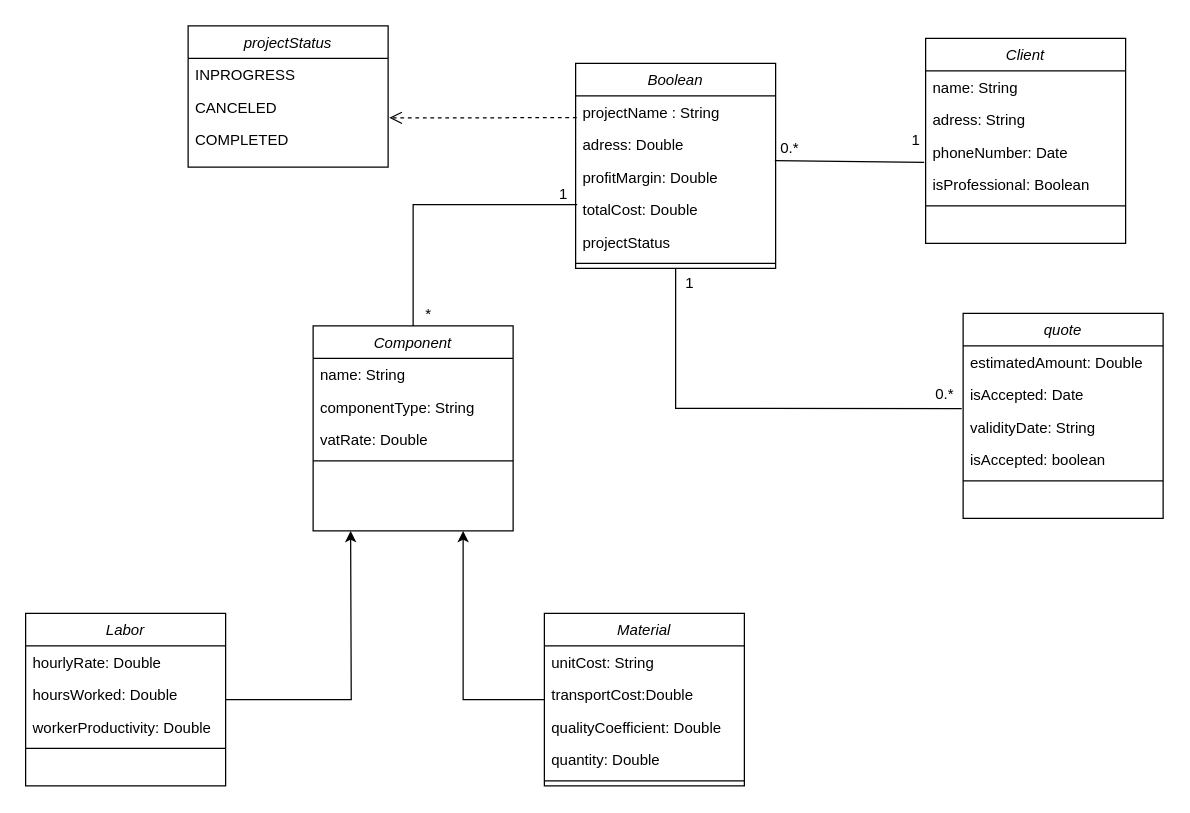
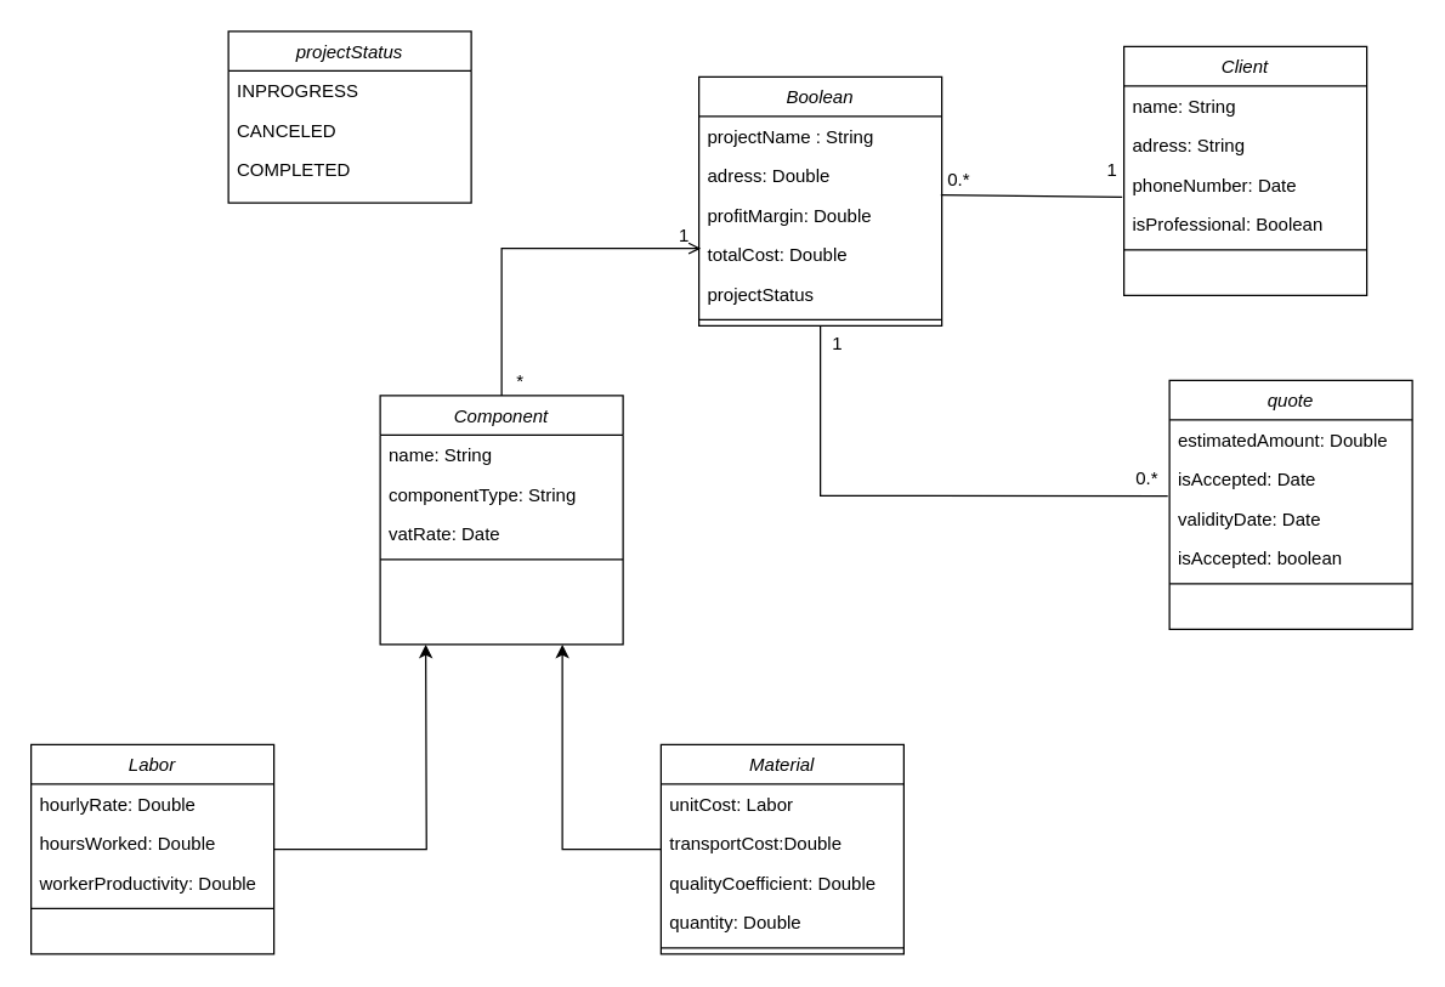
  <mxCell id="0" />
  <mxCell id="1" parent="0" />
  <mxCell id="2" value="Client" style="swimlane;fontStyle=2;align=center;verticalAlign=top;childLayout=stackLayout;horizontal=1;startSize=26;horizontalStack=0;resizeParent=1;resizeLast=0;collapsible=1;marginBottom=0;rounded=0;shadow=0;strokeWidth=1;" parent="1" vertex="1"><mxGeometry x="740" y="30" width="160" height="164" as="geometry"><mxRectangle x="230" y="140" width="160" height="26" as="alternateBounds" /></mxGeometry></mxCell>
  <mxCell id="3" value="name: String" style="text;align=left;verticalAlign=top;spacingLeft=4;spacingRight=4;overflow=hidden;rotatable=0;points=[[0,0.5],[1,0.5]];portConstraint=eastwest;" parent="2" vertex="1"><mxGeometry y="26" width="160" height="26" as="geometry" /></mxCell>
  <mxCell id="4" value="adress: String" style="text;align=left;verticalAlign=top;spacingLeft=4;spacingRight=4;overflow=hidden;rotatable=0;points=[[0,0.5],[1,0.5]];portConstraint=eastwest;rounded=0;shadow=0;html=0;" parent="2" vertex="1"><mxGeometry y="52" width="160" height="26" as="geometry" /></mxCell>
  <mxCell id="5" value="phoneNumber: Date" style="text;align=left;verticalAlign=top;spacingLeft=4;spacingRight=4;overflow=hidden;rotatable=0;points=[[0,0.5],[1,0.5]];portConstraint=eastwest;rounded=0;shadow=0;html=0;" parent="2" vertex="1"><mxGeometry y="78" width="160" height="26" as="geometry" /></mxCell>
  <mxCell id="6" value="isProfessional: Boolean&#10; " style="text;align=left;verticalAlign=top;spacingLeft=4;spacingRight=4;overflow=hidden;rotatable=0;points=[[0,0.5],[1,0.5]];portConstraint=eastwest;rounded=0;shadow=0;html=0;" parent="2" vertex="1"><mxGeometry y="104" width="160" height="26" as="geometry" /></mxCell>
  <mxCell id="7" value="" style="line;html=1;strokeWidth=1;align=left;verticalAlign=middle;spacingTop=-1;spacingLeft=3;spacingRight=3;rotatable=0;labelPosition=right;points=[];portConstraint=eastwest;" parent="2" vertex="1"><mxGeometry y="130" width="160" height="8" as="geometry" /></mxCell>
  <mxCell id="8" value="Component" style="swimlane;fontStyle=2;align=center;verticalAlign=top;childLayout=stackLayout;horizontal=1;startSize=26;horizontalStack=0;resizeParent=1;resizeLast=0;collapsible=1;marginBottom=0;rounded=0;shadow=0;strokeWidth=1;" parent="1" vertex="1"><mxGeometry x="250" y="260" width="160" height="164" as="geometry"><mxRectangle x="230" y="140" width="160" height="26" as="alternateBounds" /></mxGeometry></mxCell>
  <mxCell id="9" value="name: String" style="text;align=left;verticalAlign=top;spacingLeft=4;spacingRight=4;overflow=hidden;rotatable=0;points=[[0,0.5],[1,0.5]];portConstraint=eastwest;" parent="8" vertex="1"><mxGeometry y="26" width="160" height="26" as="geometry" /></mxCell>
  <mxCell id="10" value="componentType: String" style="text;align=left;verticalAlign=top;spacingLeft=4;spacingRight=4;overflow=hidden;rotatable=0;points=[[0,0.5],[1,0.5]];portConstraint=eastwest;rounded=0;shadow=0;html=0;" parent="8" vertex="1"><mxGeometry y="52" width="160" height="26" as="geometry" /></mxCell>
- <mxCell id="11" value="vatRate: Double" style="text;align=left;verticalAlign=top;spacingLeft=4;spacingRight=4;overflow=hidden;rotatable=0;points=[[0,0.5],[1,0.5]];portConstraint=eastwest;rounded=0;shadow=0;html=0;" parent="8" vertex="1"><mxGeometry y="78" width="160" height="26" as="geometry" /></mxCell>
+ <mxCell id="11" value="vatRate: Date" style="text;align=left;verticalAlign=top;spacingLeft=4;spacingRight=4;overflow=hidden;rotatable=0;points=[[0,0.5],[1,0.5]];portConstraint=eastwest;rounded=0;shadow=0;html=0;" parent="8" vertex="1"><mxGeometry y="78" width="160" height="26" as="geometry" /></mxCell>
  <mxCell id="12" value="" style="line;html=1;strokeWidth=1;align=left;verticalAlign=middle;spacingTop=-1;spacingLeft=3;spacingRight=3;rotatable=0;labelPosition=right;points=[];portConstraint=eastwest;" parent="8" vertex="1"><mxGeometry y="104" width="160" height="8" as="geometry" /></mxCell>
  <mxCell id="13" value="quote" style="swimlane;fontStyle=2;align=center;verticalAlign=top;childLayout=stackLayout;horizontal=1;startSize=26;horizontalStack=0;resizeParent=1;resizeLast=0;collapsible=1;marginBottom=0;rounded=0;shadow=0;strokeWidth=1;" parent="1" vertex="1"><mxGeometry x="770" y="250" width="160" height="164" as="geometry"><mxRectangle x="230" y="140" width="160" height="26" as="alternateBounds" /></mxGeometry></mxCell>
  <mxCell id="14" value="estimatedAmount: Double" style="text;align=left;verticalAlign=top;spacingLeft=4;spacingRight=4;overflow=hidden;rotatable=0;points=[[0,0.5],[1,0.5]];portConstraint=eastwest;" parent="13" vertex="1"><mxGeometry y="26" width="160" height="26" as="geometry" /></mxCell>
  <mxCell id="15" value="isAccepted: Date" style="text;align=left;verticalAlign=top;spacingLeft=4;spacingRight=4;overflow=hidden;rotatable=0;points=[[0,0.5],[1,0.5]];portConstraint=eastwest;rounded=0;shadow=0;html=0;" parent="13" vertex="1"><mxGeometry y="52" width="160" height="26" as="geometry" /></mxCell>
- <mxCell id="16" value="validityDate: String" style="text;align=left;verticalAlign=top;spacingLeft=4;spacingRight=4;overflow=hidden;rotatable=0;points=[[0,0.5],[1,0.5]];portConstraint=eastwest;rounded=0;shadow=0;html=0;" parent="13" vertex="1"><mxGeometry y="78" width="160" height="26" as="geometry" /></mxCell>
+ <mxCell id="16" value="validityDate: Date" style="text;align=left;verticalAlign=top;spacingLeft=4;spacingRight=4;overflow=hidden;rotatable=0;points=[[0,0.5],[1,0.5]];portConstraint=eastwest;rounded=0;shadow=0;html=0;" parent="13" vertex="1"><mxGeometry y="78" width="160" height="26" as="geometry" /></mxCell>
  <mxCell id="17" value="isAccepted: boolean" style="text;align=left;verticalAlign=top;spacingLeft=4;spacingRight=4;overflow=hidden;rotatable=0;points=[[0,0.5],[1,0.5]];portConstraint=eastwest;rounded=0;shadow=0;html=0;" parent="13" vertex="1"><mxGeometry y="104" width="160" height="26" as="geometry" /></mxCell>
  <mxCell id="18" value="" style="line;html=1;strokeWidth=1;align=left;verticalAlign=middle;spacingTop=-1;spacingLeft=3;spacingRight=3;rotatable=0;labelPosition=right;points=[];portConstraint=eastwest;" parent="13" vertex="1"><mxGeometry y="130" width="160" height="8" as="geometry" /></mxCell>
  <mxCell id="19" style="edgeStyle=orthogonalEdgeStyle;rounded=0;orthogonalLoop=1;jettySize=auto;html=1;" parent="1" source="20" edge="1"><mxGeometry relative="1" as="geometry"><mxPoint x="280" y="424" as="targetPoint" /></mxGeometry></mxCell>
  <mxCell id="20" value="Labor" style="swimlane;fontStyle=2;align=center;verticalAlign=top;childLayout=stackLayout;horizontal=1;startSize=26;horizontalStack=0;resizeParent=1;resizeLast=0;collapsible=1;marginBottom=0;rounded=0;shadow=0;strokeWidth=1;" parent="1" vertex="1"><mxGeometry x="20" y="490" width="160" height="138" as="geometry"><mxRectangle x="230" y="140" width="160" height="26" as="alternateBounds" /></mxGeometry></mxCell>
  <mxCell id="21" value="hourlyRate: Double" style="text;align=left;verticalAlign=top;spacingLeft=4;spacingRight=4;overflow=hidden;rotatable=0;points=[[0,0.5],[1,0.5]];portConstraint=eastwest;" parent="20" vertex="1"><mxGeometry y="26" width="160" height="26" as="geometry" /></mxCell>
  <mxCell id="22" value="hoursWorked: Double" style="text;align=left;verticalAlign=top;spacingLeft=4;spacingRight=4;overflow=hidden;rotatable=0;points=[[0,0.5],[1,0.5]];portConstraint=eastwest;rounded=0;shadow=0;html=0;" parent="20" vertex="1"><mxGeometry y="52" width="160" height="26" as="geometry" /></mxCell>
  <mxCell id="23" value="workerProductivity: Double" style="text;align=left;verticalAlign=top;spacingLeft=4;spacingRight=4;overflow=hidden;rotatable=0;points=[[0,0.5],[1,0.5]];portConstraint=eastwest;rounded=0;shadow=0;html=0;" parent="20" vertex="1"><mxGeometry y="78" width="160" height="26" as="geometry" /></mxCell>
  <mxCell id="24" value="" style="line;html=1;strokeWidth=1;align=left;verticalAlign=middle;spacingTop=-1;spacingLeft=3;spacingRight=3;rotatable=0;labelPosition=right;points=[];portConstraint=eastwest;" parent="20" vertex="1"><mxGeometry y="104" width="160" height="8" as="geometry" /></mxCell>
  <mxCell id="25" style="edgeStyle=orthogonalEdgeStyle;rounded=0;orthogonalLoop=1;jettySize=auto;html=1;entryX=0.75;entryY=1;entryDx=0;entryDy=0;" parent="1" source="26" target="8" edge="1"><mxGeometry relative="1" as="geometry" /></mxCell>
  <mxCell id="26" value="Material&#10;" style="swimlane;fontStyle=2;align=center;verticalAlign=top;childLayout=stackLayout;horizontal=1;startSize=26;horizontalStack=0;resizeParent=1;resizeLast=0;collapsible=1;marginBottom=0;rounded=0;shadow=0;strokeWidth=1;" parent="1" vertex="1"><mxGeometry x="435" y="490" width="160" height="138" as="geometry"><mxRectangle x="230" y="140" width="160" height="26" as="alternateBounds" /></mxGeometry></mxCell>
- <mxCell id="27" value="unitCost: String" style="text;align=left;verticalAlign=top;spacingLeft=4;spacingRight=4;overflow=hidden;rotatable=0;points=[[0,0.5],[1,0.5]];portConstraint=eastwest;rounded=0;shadow=0;html=0;" vertex="1" parent="26"><mxGeometry y="26" width="160" height="26" as="geometry" /></mxCell>
+ <mxCell id="27" value="unitCost: Labor" style="text;align=left;verticalAlign=top;spacingLeft=4;spacingRight=4;overflow=hidden;rotatable=0;points=[[0,0.5],[1,0.5]];portConstraint=eastwest;rounded=0;shadow=0;html=0;" vertex="1" parent="26"><mxGeometry y="26" width="160" height="26" as="geometry" /></mxCell>
  <mxCell id="28" value="transportCost:Double" style="text;align=left;verticalAlign=top;spacingLeft=4;spacingRight=4;overflow=hidden;rotatable=0;points=[[0,0.5],[1,0.5]];portConstraint=eastwest;" parent="26" vertex="1"><mxGeometry y="52" width="160" height="26" as="geometry" /></mxCell>
  <mxCell id="29" value="qualityCoefficient: Double" style="text;align=left;verticalAlign=top;spacingLeft=4;spacingRight=4;overflow=hidden;rotatable=0;points=[[0,0.5],[1,0.5]];portConstraint=eastwest;rounded=0;shadow=0;html=0;" parent="26" vertex="1"><mxGeometry y="78" width="160" height="26" as="geometry" /></mxCell>
  <mxCell id="30" value="quantity: Double" style="text;align=left;verticalAlign=top;spacingLeft=4;spacingRight=4;overflow=hidden;rotatable=0;points=[[0,0.5],[1,0.5]];portConstraint=eastwest;rounded=0;shadow=0;html=0;" parent="26" vertex="1"><mxGeometry y="104" width="160" height="26" as="geometry" /></mxCell>
  <mxCell id="31" value="" style="line;html=1;strokeWidth=1;align=left;verticalAlign=middle;spacingTop=-1;spacingLeft=3;spacingRight=3;rotatable=0;labelPosition=right;points=[];portConstraint=eastwest;" parent="26" vertex="1"><mxGeometry y="130" width="160" height="8" as="geometry" /></mxCell>
  <mxCell id="32" value="Boolean" style="swimlane;fontStyle=2;align=center;verticalAlign=top;childLayout=stackLayout;horizontal=1;startSize=26;horizontalStack=0;resizeParent=1;resizeLast=0;collapsible=1;marginBottom=0;rounded=0;shadow=0;strokeWidth=1;" parent="1" vertex="1"><mxGeometry x="460" y="50" width="160" height="164" as="geometry"><mxRectangle x="230" y="140" width="160" height="26" as="alternateBounds" /></mxGeometry></mxCell>
  <mxCell id="33" value="projectName : String" style="text;align=left;verticalAlign=top;spacingLeft=4;spacingRight=4;overflow=hidden;rotatable=0;points=[[0,0.5],[1,0.5]];portConstraint=eastwest;" parent="32" vertex="1"><mxGeometry y="26" width="160" height="26" as="geometry" /></mxCell>
  <mxCell id="34" value="adress: Double" style="text;align=left;verticalAlign=top;spacingLeft=4;spacingRight=4;overflow=hidden;rotatable=0;points=[[0,0.5],[1,0.5]];portConstraint=eastwest;rounded=0;shadow=0;html=0;" parent="32" vertex="1"><mxGeometry y="52" width="160" height="26" as="geometry" /></mxCell>
  <mxCell id="35" value="profitMargin: Double" style="text;align=left;verticalAlign=top;spacingLeft=4;spacingRight=4;overflow=hidden;rotatable=0;points=[[0,0.5],[1,0.5]];portConstraint=eastwest;rounded=0;shadow=0;html=0;" parent="32" vertex="1"><mxGeometry y="78" width="160" height="26" as="geometry" /></mxCell>
  <mxCell id="36" value="totalCost: Double" style="text;align=left;verticalAlign=top;spacingLeft=4;spacingRight=4;overflow=hidden;rotatable=0;points=[[0,0.5],[1,0.5]];portConstraint=eastwest;rounded=0;shadow=0;html=0;" parent="32" vertex="1"><mxGeometry y="104" width="160" height="26" as="geometry" /></mxCell>
  <mxCell id="37" value="projectStatus" style="text;align=left;verticalAlign=top;spacingLeft=4;spacingRight=4;overflow=hidden;rotatable=0;points=[[0,0.5],[1,0.5]];portConstraint=eastwest;rounded=0;shadow=0;html=0;" parent="32" vertex="1"><mxGeometry y="130" width="160" height="26" as="geometry" /></mxCell>
  <mxCell id="38" value="" style="line;html=1;strokeWidth=1;align=left;verticalAlign=middle;spacingTop=-1;spacingLeft=3;spacingRight=3;rotatable=0;labelPosition=right;points=[];portConstraint=eastwest;" parent="32" vertex="1"><mxGeometry y="156" width="160" height="8" as="geometry" /></mxCell>
- <mxCell id="39" value="" style="endArrow=none;html=1;rounded=0;entryX=0.008;entryY=0.346;entryDx=0;entryDy=0;entryPerimeter=0;exitX=0.5;exitY=0;exitDx=0;exitDy=0;" parent="1" source="8" target="36" edge="1"><mxGeometry width="50" height="50" relative="1" as="geometry"><mxPoint x="220" y="170" as="sourcePoint" /><mxPoint x="270" y="120" as="targetPoint" /><Array as="points"><mxPoint x="330" y="163" /></Array></mxGeometry></mxCell>
+ <mxCell id="39" value="" style="endArrow=open;html=1;rounded=0;entryX=0.008;entryY=0.346;entryDx=0;entryDy=0;entryPerimeter=0;exitX=0.5;exitY=0;exitDx=0;exitDy=0;" parent="1" source="8" target="36" edge="1"><mxGeometry width="50" height="50" relative="1" as="geometry"><mxPoint x="220" y="170" as="sourcePoint" /><mxPoint x="270" y="120" as="targetPoint" /><Array as="points"><mxPoint x="330" y="163" /></Array></mxGeometry></mxCell>
  <mxCell id="40" value="1" style="text;html=1;align=center;verticalAlign=middle;resizable=0;points=[];autosize=1;strokeColor=none;fillColor=none;" parent="1" vertex="1"><mxGeometry x="435" y="140" width="30" height="30" as="geometry" /></mxCell>
  <mxCell id="41" value="*" style="text;html=1;align=center;verticalAlign=middle;resizable=0;points=[];autosize=1;strokeColor=none;fillColor=none;" parent="1" vertex="1"><mxGeometry x="327" y="236" width="30" height="30" as="geometry" /></mxCell>
  <mxCell id="42" value="" style="endArrow=none;html=1;rounded=0;entryX=0.729;entryY=1.071;entryDx=0;entryDy=0;exitX=0.996;exitY=-0.005;exitDx=0;exitDy=0;exitPerimeter=0;entryPerimeter=0;" parent="1" source="35" target="44" edge="1"><mxGeometry width="50" height="50" relative="1" as="geometry"><mxPoint x="440" y="330" as="sourcePoint" /><mxPoint x="490" y="280" as="targetPoint" /></mxGeometry></mxCell>
  <mxCell id="43" value="0.*" style="text;html=1;align=center;verticalAlign=middle;resizable=0;points=[];autosize=1;strokeColor=none;fillColor=none;" parent="1" vertex="1"><mxGeometry x="611" y="103" width="40" height="30" as="geometry" /></mxCell>
  <mxCell id="44" value="1" style="text;html=1;align=center;verticalAlign=middle;resizable=0;points=[];autosize=1;strokeColor=none;fillColor=none;" parent="1" vertex="1"><mxGeometry x="717" y="97" width="30" height="30" as="geometry" /></mxCell>
  <mxCell id="45" value="" style="endArrow=none;html=1;rounded=0;entryX=0.5;entryY=1;entryDx=0;entryDy=0;exitX=-0.007;exitY=-0.067;exitDx=0;exitDy=0;exitPerimeter=0;" parent="1" source="16" target="32" edge="1"><mxGeometry width="50" height="50" relative="1" as="geometry"><mxPoint x="700" y="320" as="sourcePoint" /><mxPoint x="750" y="270" as="targetPoint" /><Array as="points"><mxPoint x="540" y="326" /></Array></mxGeometry></mxCell>
  <mxCell id="46" value="1" style="text;html=1;align=center;verticalAlign=middle;resizable=0;points=[];autosize=1;strokeColor=none;fillColor=none;" parent="1" vertex="1"><mxGeometry x="536" y="211" width="30" height="30" as="geometry" /></mxCell>
  <mxCell id="47" value="0.*" style="text;html=1;align=center;verticalAlign=middle;resizable=0;points=[];autosize=1;strokeColor=none;fillColor=none;" parent="1" vertex="1"><mxGeometry x="735" y="300" width="40" height="30" as="geometry" /></mxCell>
  <mxCell id="48" value="projectStatus" style="swimlane;fontStyle=2;align=center;verticalAlign=top;childLayout=stackLayout;horizontal=1;startSize=26;horizontalStack=0;resizeParent=1;resizeLast=0;collapsible=1;marginBottom=0;rounded=0;shadow=0;strokeWidth=1;" parent="1" vertex="1"><mxGeometry x="150" y="20" width="160" height="113" as="geometry"><mxRectangle x="230" y="140" width="160" height="26" as="alternateBounds" /></mxGeometry></mxCell>
  <mxCell id="49" value="INPROGRESS" style="text;align=left;verticalAlign=top;spacingLeft=4;spacingRight=4;overflow=hidden;rotatable=0;points=[[0,0.5],[1,0.5]];portConstraint=eastwest;" parent="48" vertex="1"><mxGeometry y="26" width="160" height="26" as="geometry" /></mxCell>
  <mxCell id="50" value="CANCELED" style="text;align=left;verticalAlign=top;spacingLeft=4;spacingRight=4;overflow=hidden;rotatable=0;points=[[0,0.5],[1,0.5]];portConstraint=eastwest;rounded=0;shadow=0;html=0;" parent="48" vertex="1"><mxGeometry y="52" width="160" height="26" as="geometry" /></mxCell>
  <mxCell id="51" value="COMPLETED" style="text;align=left;verticalAlign=top;spacingLeft=4;spacingRight=4;overflow=hidden;rotatable=0;points=[[0,0.5],[1,0.5]];portConstraint=eastwest;rounded=0;shadow=0;html=0;" parent="48" vertex="1"><mxGeometry y="78" width="160" height="26" as="geometry" /></mxCell>
- <mxCell id="52" value="" style="html=1;verticalAlign=bottom;endArrow=open;dashed=1;endSize=8;curved=0;rounded=0;exitX=0.005;exitY=0.672;exitDx=0;exitDy=0;exitPerimeter=0;entryX=1.006;entryY=0.829;entryDx=0;entryDy=0;entryPerimeter=0;" parent="1" source="33" target="50" edge="1"><mxGeometry relative="1" as="geometry"><mxPoint x="435" y="90" as="sourcePoint" /><mxPoint x="330" y="110" as="targetPoint" /></mxGeometry></mxCell>
